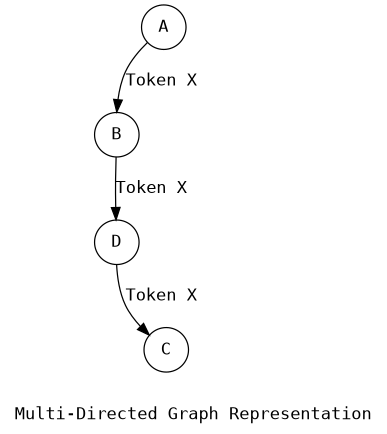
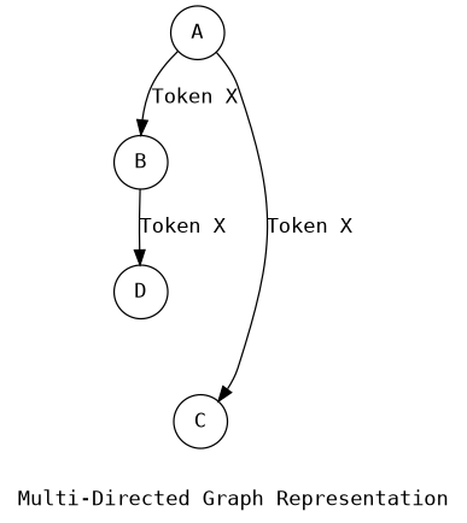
  digraph {
    fontname="DejaVu Sans Mono"
    label="Multi-Directed Graph Representation"
    rankdir=TB
    node [fontname="DejaVu Sans Mono" shape=circle]
    edge [fontname="DejaVu Sans Mono"]
    n1 [label=A]
    n2 [label=B]
    n3 [label=C]
    n4 [label=D]
    n1 -> n2 [label="Token X"]
-   n4 -> n3 [label="Token X"]
+   n1 -> n3 [label="Token X"]
    n2 -> n4 [label="Token X"]
  }
